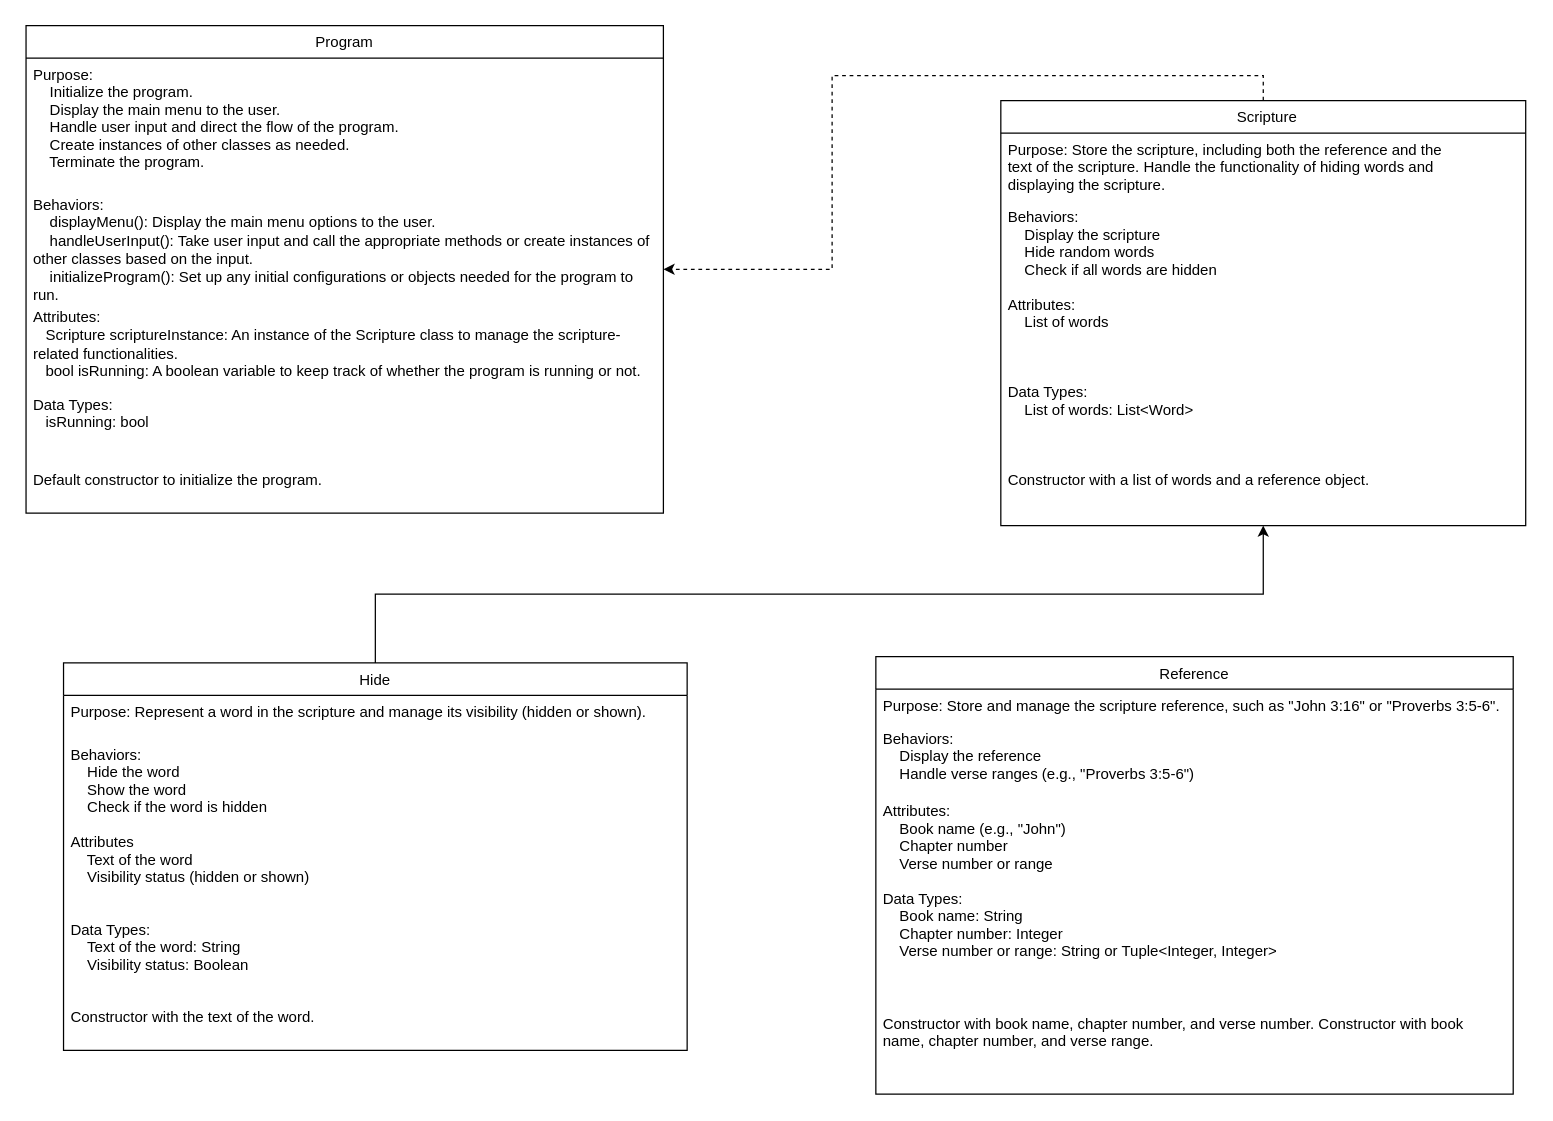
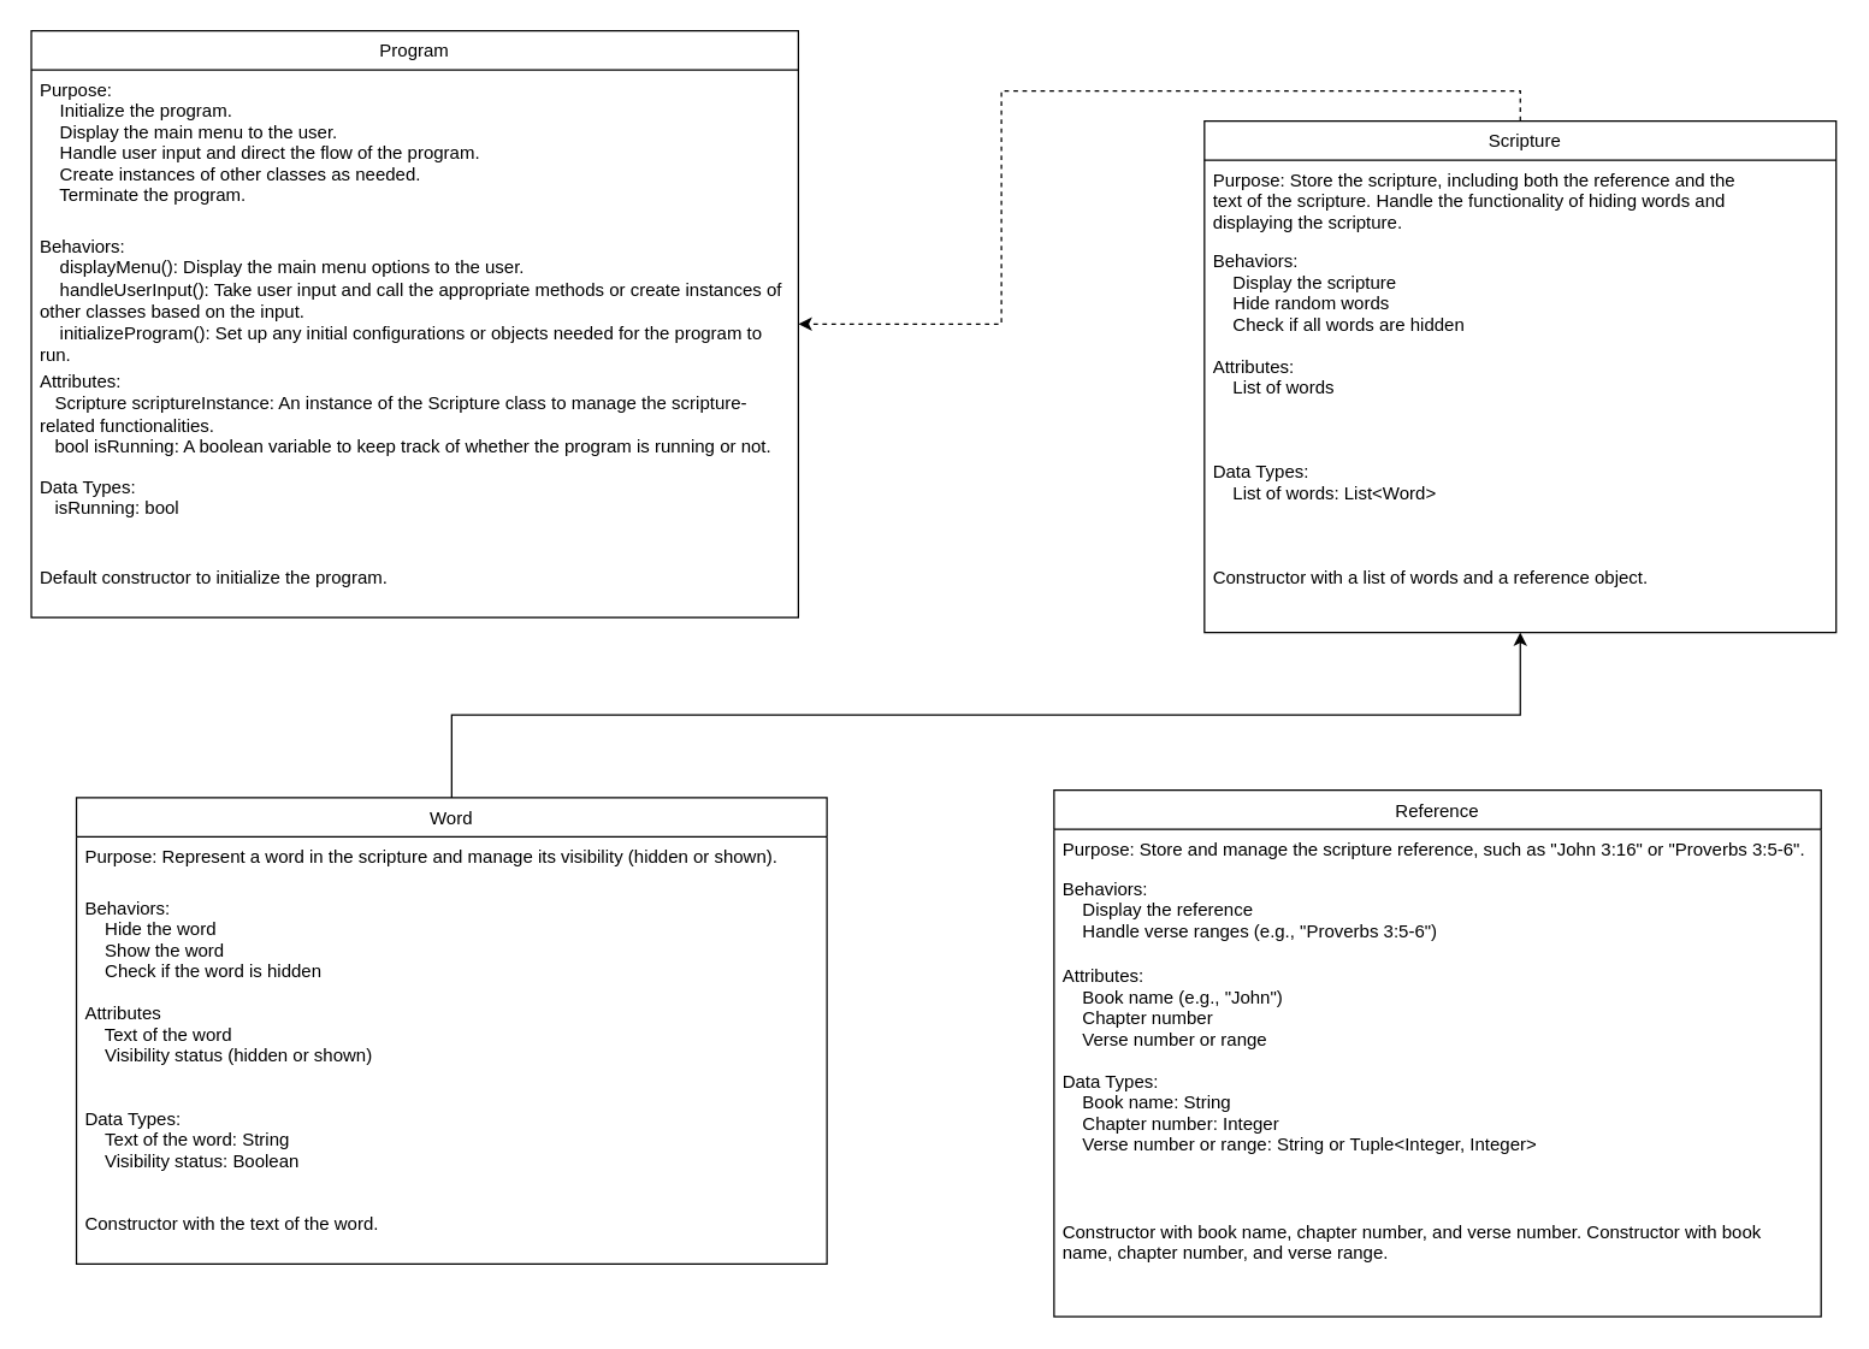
  <mxCell id="0" />
  <mxCell id="1" parent="0" />
  <mxCell id="2" style="edgeStyle=orthogonalEdgeStyle;rounded=0;orthogonalLoop=1;jettySize=auto;html=1;exitX=0.5;exitY=0;exitDx=0;exitDy=0;dashed=1;" edge="1" parent="1" source="3" target="22"><mxGeometry relative="1" as="geometry" /></mxCell>
  <mxCell id="3" value="  Scripture" style="swimlane;fontStyle=0;align=center;verticalAlign=top;childLayout=stackLayout;horizontal=1;startSize=26;horizontalStack=0;resizeParent=1;resizeLast=0;collapsible=1;marginBottom=0;rounded=0;shadow=0;strokeWidth=1;" parent="1" vertex="1"><mxGeometry x="800" y="80" width="420" height="340" as="geometry"><mxRectangle x="230" y="140" width="160" height="26" as="alternateBounds" /></mxGeometry></mxCell>
  <mxCell id="4" value="Purpose: Store the scripture, including both the reference and the &#10;text of the scripture. Handle the functionality of hiding words and &#10;displaying the scripture." style="text;align=left;verticalAlign=top;spacingLeft=4;spacingRight=4;overflow=hidden;rotatable=0;points=[[0,0.5],[1,0.5]];portConstraint=eastwest;" parent="3" vertex="1"><mxGeometry y="26" width="420" height="54" as="geometry" /></mxCell>
  <mxCell id="5" value="Behaviors:  &#10;    Display the scripture&#10;    Hide random words&#10;    Check if all words are hidden" style="text;align=left;verticalAlign=top;spacingLeft=4;spacingRight=4;overflow=hidden;rotatable=0;points=[[0,0.5],[1,0.5]];portConstraint=eastwest;rounded=0;shadow=0;html=0;" parent="3" vertex="1"><mxGeometry y="80" width="420" height="70" as="geometry" /></mxCell>
  <mxCell id="6" value="Attributes:&#10;    List of words" style="text;align=left;verticalAlign=top;spacingLeft=4;spacingRight=4;overflow=hidden;rotatable=0;points=[[0,0.5],[1,0.5]];portConstraint=eastwest;rounded=0;shadow=0;html=0;" parent="3" vertex="1"><mxGeometry y="150" width="420" height="70" as="geometry" /></mxCell>
  <mxCell id="7" value="Data Types:&#10;    List of words: List&lt;Word&gt;" style="text;align=left;verticalAlign=top;spacingLeft=4;spacingRight=4;overflow=hidden;rotatable=0;points=[[0,0.5],[1,0.5]];portConstraint=eastwest;rounded=0;shadow=0;html=0;" parent="3" vertex="1"><mxGeometry y="220" width="420" height="70" as="geometry" /></mxCell>
  <mxCell id="8" value="Constructor with a list of words and a reference object." style="text;align=left;verticalAlign=top;spacingLeft=4;spacingRight=4;overflow=hidden;rotatable=0;points=[[0,0.5],[1,0.5]];portConstraint=eastwest;rounded=0;shadow=0;html=0;" vertex="1" parent="3"><mxGeometry y="290" width="420" height="50" as="geometry" /></mxCell>
  <mxCell id="9" value="Reference" style="swimlane;fontStyle=0;align=center;verticalAlign=top;childLayout=stackLayout;horizontal=1;startSize=26;horizontalStack=0;resizeParent=1;resizeLast=0;collapsible=1;marginBottom=0;rounded=0;shadow=0;strokeWidth=1;" parent="1" vertex="1"><mxGeometry x="700" y="525" width="510" height="350" as="geometry"><mxRectangle x="130" y="380" width="160" height="26" as="alternateBounds" /></mxGeometry></mxCell>
  <mxCell id="10" value="Purpose: Store and manage the scripture reference, such as &quot;John 3:16&quot; or &quot;Proverbs 3:5-6&quot;.&#10;" style="text;align=left;verticalAlign=top;spacingLeft=4;spacingRight=4;overflow=hidden;rotatable=0;points=[[0,0.5],[1,0.5]];portConstraint=eastwest;" parent="9" vertex="1"><mxGeometry y="26" width="510" height="26" as="geometry" /></mxCell>
  <mxCell id="11" value="Behaviors:&#10;    Display the reference&#10;            Handle verse ranges (e.g., &quot;Proverbs 3:5-6&quot;)" style="text;align=left;verticalAlign=top;spacingLeft=4;spacingRight=4;overflow=hidden;rotatable=0;points=[[0,0.5],[1,0.5]];portConstraint=eastwest;rounded=0;shadow=0;html=0;" parent="9" vertex="1"><mxGeometry y="52" width="510" height="58" as="geometry" /></mxCell>
  <mxCell id="12" value="Attributes: &#10;    Book name (e.g., &quot;John&quot;)&#10;            Chapter number&#10;            Verse number or range" style="text;align=left;verticalAlign=top;spacingLeft=4;spacingRight=4;overflow=hidden;rotatable=0;points=[[0,0.5],[1,0.5]];portConstraint=eastwest;rounded=0;shadow=0;html=0;" parent="9" vertex="1"><mxGeometry y="110" width="510" height="70" as="geometry" /></mxCell>
  <mxCell id="13" value="Data Types: &#10;    Book name: String&#10;    Chapter number: Integer&#10;    Verse number or range: String or Tuple&lt;Integer, Integer&gt;" style="text;align=left;verticalAlign=top;spacingLeft=4;spacingRight=4;overflow=hidden;rotatable=0;points=[[0,0.5],[1,0.5]];portConstraint=eastwest;rounded=0;shadow=0;html=0;" parent="9" vertex="1"><mxGeometry y="180" width="510" height="100" as="geometry" /></mxCell>
  <mxCell id="14" value="Constructor with book name, chapter number, and verse number. Constructor with book &#10;name, chapter number, and verse range." style="text;align=left;verticalAlign=top;spacingLeft=4;spacingRight=4;overflow=hidden;rotatable=0;points=[[0,0.5],[1,0.5]];portConstraint=eastwest;" vertex="1" parent="9"><mxGeometry y="280" width="510" height="70" as="geometry" /></mxCell>
  <mxCell id="15" style="edgeStyle=orthogonalEdgeStyle;rounded=0;orthogonalLoop=1;jettySize=auto;html=1;exitX=0.5;exitY=0;exitDx=0;exitDy=0;" edge="1" parent="1" source="16" target="3"><mxGeometry relative="1" as="geometry" /></mxCell>
- <mxCell id="16" value="Hide" style="swimlane;fontStyle=0;align=center;verticalAlign=top;childLayout=stackLayout;horizontal=1;startSize=26;horizontalStack=0;resizeParent=1;resizeLast=0;collapsible=1;marginBottom=0;rounded=0;shadow=0;strokeWidth=1;" parent="1" vertex="1"><mxGeometry x="50" y="530" width="499" height="310" as="geometry"><mxRectangle x="340" y="380" width="170" height="26" as="alternateBounds" /></mxGeometry></mxCell>
+ <mxCell id="16" value="Word" style="swimlane;fontStyle=0;align=center;verticalAlign=top;childLayout=stackLayout;horizontal=1;startSize=26;horizontalStack=0;resizeParent=1;resizeLast=0;collapsible=1;marginBottom=0;rounded=0;shadow=0;strokeWidth=1;" parent="1" vertex="1"><mxGeometry x="50" y="530" width="499" height="310" as="geometry"><mxRectangle x="340" y="380" width="170" height="26" as="alternateBounds" /></mxGeometry></mxCell>
  <mxCell id="17" value="Purpose: Represent a word in the scripture and manage its visibility (hidden or shown)." style="text;align=left;verticalAlign=top;spacingLeft=4;spacingRight=4;overflow=hidden;rotatable=0;points=[[0,0.5],[1,0.5]];portConstraint=eastwest;" parent="16" vertex="1"><mxGeometry y="26" width="499" height="34" as="geometry" /></mxCell>
  <mxCell id="18" value="Behaviors: &#10;    Hide the word&#10;            Show the word&#10;            Check if the word is hidden" style="text;align=left;verticalAlign=top;spacingLeft=4;spacingRight=4;overflow=hidden;rotatable=0;points=[[0,0.5],[1,0.5]];portConstraint=eastwest;" parent="16" vertex="1"><mxGeometry y="60" width="499" height="70" as="geometry" /></mxCell>
  <mxCell id="19" value="Attributes &#10;    Text of the word&#10;            Visibility status (hidden or shown)" style="text;align=left;verticalAlign=top;spacingLeft=4;spacingRight=4;overflow=hidden;rotatable=0;points=[[0,0.5],[1,0.5]];portConstraint=eastwest;" parent="16" vertex="1"><mxGeometry y="130" width="499" height="70" as="geometry" /></mxCell>
  <mxCell id="20" value="Data Types:&#10;    Text of the word: String&#10;    Visibility status: Boolean" style="text;align=left;verticalAlign=top;spacingLeft=4;spacingRight=4;overflow=hidden;rotatable=0;points=[[0,0.5],[1,0.5]];portConstraint=eastwest;" parent="16" vertex="1"><mxGeometry y="200" width="499" height="70" as="geometry" /></mxCell>
  <mxCell id="21" value="Constructor with the text of the word." style="text;align=left;verticalAlign=top;spacingLeft=4;spacingRight=4;overflow=hidden;rotatable=0;points=[[0,0.5],[1,0.5]];portConstraint=eastwest;" vertex="1" parent="16"><mxGeometry y="270" width="499" height="40" as="geometry" /></mxCell>
  <mxCell id="22" value="Program" style="swimlane;fontStyle=0;align=center;verticalAlign=top;childLayout=stackLayout;horizontal=1;startSize=26;horizontalStack=0;resizeParent=1;resizeLast=0;collapsible=1;marginBottom=0;rounded=0;shadow=0;strokeWidth=1;" vertex="1" parent="1"><mxGeometry x="20" y="20" width="510" height="390" as="geometry"><mxRectangle x="130" y="380" width="160" height="26" as="alternateBounds" /></mxGeometry></mxCell>
  <mxCell id="23" value="Purpose: &#10;    Initialize the program. &#10;    Display the main menu to the user. &#10;    Handle user input and direct the flow of the program.&#10;    Create instances of other classes as needed.&#10;    Terminate the program." style="text;align=left;verticalAlign=top;spacingLeft=4;spacingRight=4;overflow=hidden;rotatable=0;points=[[0,0.5],[1,0.5]];portConstraint=eastwest;" vertex="1" parent="22"><mxGeometry y="26" width="510" height="104" as="geometry" /></mxCell>
  <mxCell id="24" value="Behaviors:&#10;    displayMenu(): Display the main menu options to the user.&#10;    handleUserInput(): Take user input and call the appropriate methods or create instances of other classes based on the input.&#10;    initializeProgram(): Set up any initial configurations or objects needed for the program to run.&#10;    terminateProgram(): End the program gracefully, ensuring any necessary cleanup is done." style="text;align=left;verticalAlign=top;spacingLeft=4;spacingRight=4;overflow=hidden;rotatable=0;points=[[0,0.5],[1,0.5]];portConstraint=eastwest;rounded=0;shadow=0;html=0;whiteSpace=wrap;" vertex="1" parent="22"><mxGeometry y="130" width="510" height="90" as="geometry" /></mxCell>
  <mxCell id="25" value="Attributes: &#10;   Scripture scriptureInstance: An instance of the Scripture class to manage the scripture-related functionalities.&#10;   bool isRunning: A boolean variable to keep track of whether the program is running or not." style="text;align=left;verticalAlign=top;spacingLeft=4;spacingRight=4;overflow=hidden;rotatable=0;points=[[0,0.5],[1,0.5]];portConstraint=eastwest;rounded=0;shadow=0;html=0;whiteSpace=wrap;" vertex="1" parent="22"><mxGeometry y="220" width="510" height="70" as="geometry" /></mxCell>
  <mxCell id="26" value="Data Types: &#10;   isRunning: bool" style="text;align=left;verticalAlign=top;spacingLeft=4;spacingRight=4;overflow=hidden;rotatable=0;points=[[0,0.5],[1,0.5]];portConstraint=eastwest;rounded=0;shadow=0;html=0;" vertex="1" parent="22"><mxGeometry y="290" width="510" height="60" as="geometry" /></mxCell>
  <mxCell id="27" value="Default constructor to initialize the program." style="text;align=left;verticalAlign=top;spacingLeft=4;spacingRight=4;overflow=hidden;rotatable=0;points=[[0,0.5],[1,0.5]];portConstraint=eastwest;" vertex="1" parent="22"><mxGeometry y="350" width="510" height="40" as="geometry" /></mxCell>
